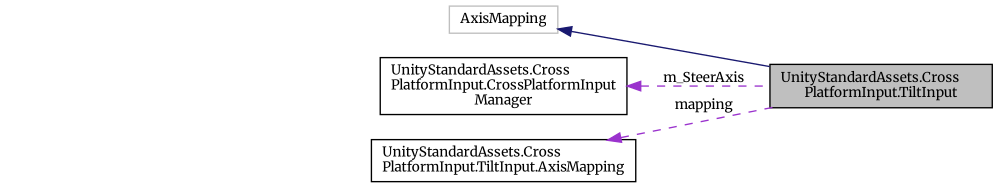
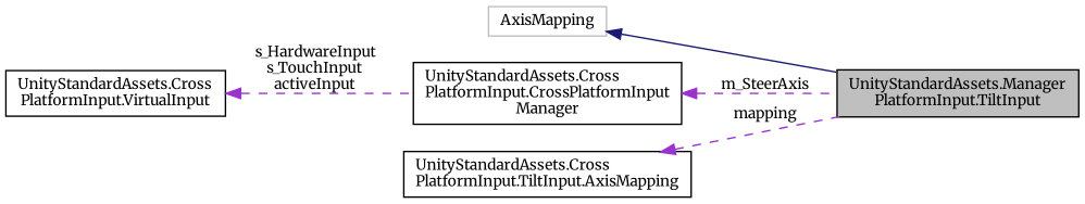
  digraph {
    fontname=Merriweather
    rankdir=LR
    node [color=black fillcolor=white fontname=Merriweather fontsize=10 shape=record style=filled]
    edge [color=darkorchid3 dir=back fontname=Merriweather fontsize=10 labelfontname=Helvetica labelfontsize=10 style=dashed]
-   n1 [fillcolor=grey75 fontcolor=black height=0.2 label="UnityStandardAssets.Cross\lPlatformInput.TiltInput" width=0.4]
+   n1 [fillcolor=grey75 fontcolor=black height=0.2 label="UnityStandardAssets.Manager\lPlatformInput.TiltInput" width=0.4]
    n2 [color=grey75 height=0.2 label=AxisMapping width=0.4]
    n3 [height=0.2 label="UnityStandardAssets.Cross\lPlatformInput.CrossPlatformInput\lManager" width=0.4]
+   n4 [height=0.2 label="UnityStandardAssets.Cross\lPlatformInput.VirtualInput" width=0.4]
    n5 [height=0.2 label="UnityStandardAssets.Cross\lPlatformInput.TiltInput.AxisMapping" width=0.4]
    n2 -> n1 [color=midnightblue style=solid]
    n3 -> n1 [label=" m_SteerAxis"]
+   n4 -> n3 [label=" s_HardwareInput\ns_TouchInput\nactiveInput"]
    n5 -> n1 [label=" mapping"]
  }
